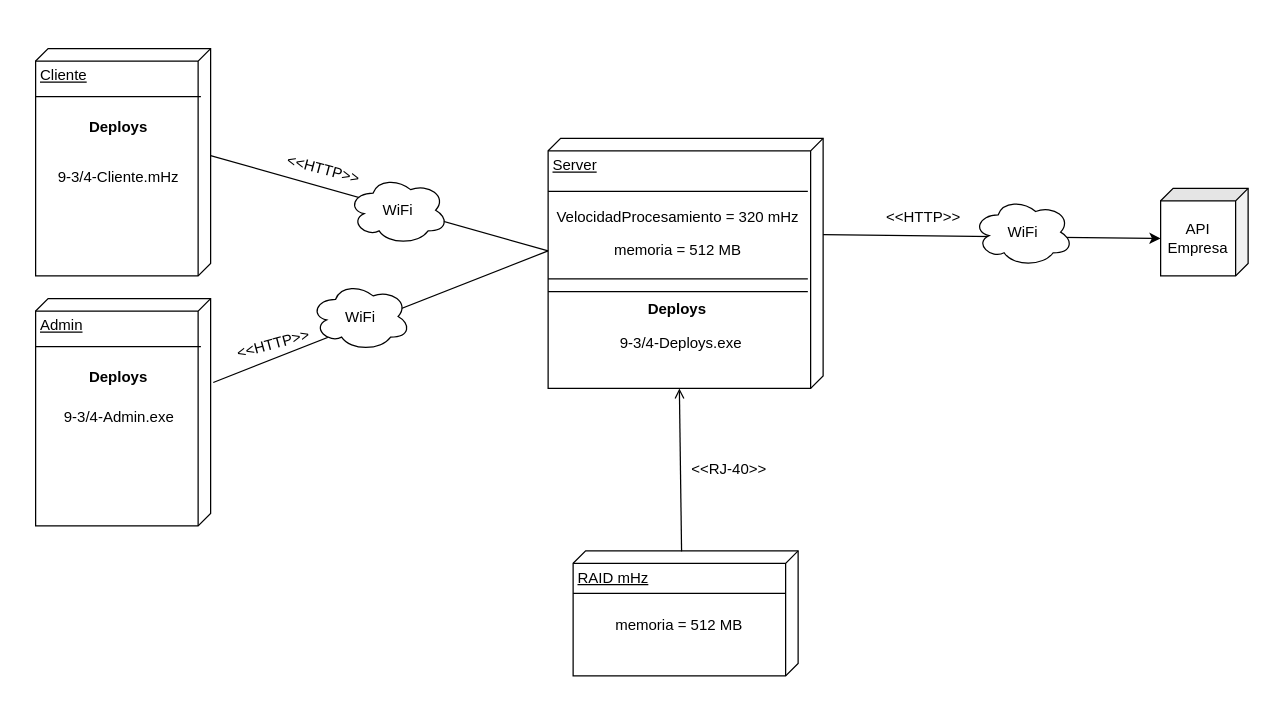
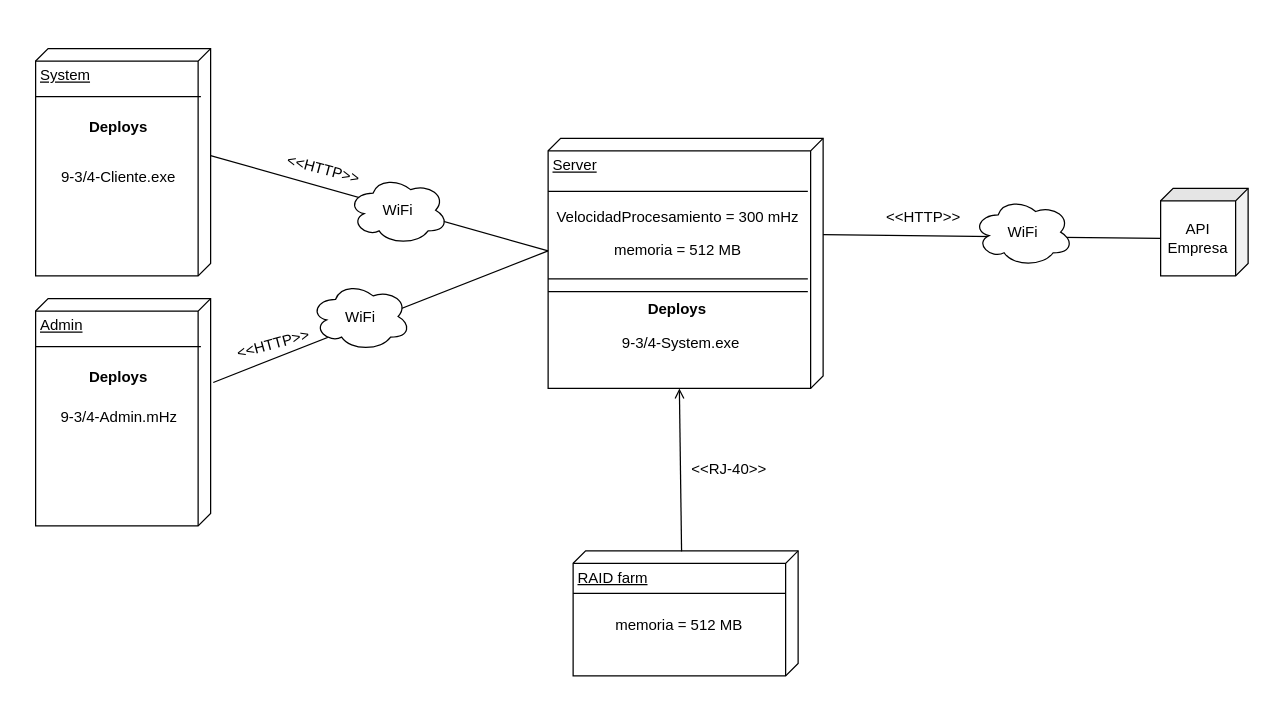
  <mxCell id="0" />
  <mxCell id="1" parent="0" />
  <mxCell id="2" value="" style="endArrow=none;html=1;rounded=0;entryX=0;entryY=0.5;entryDx=0;entryDy=0;exitX=0.369;exitY=-0.015;exitDx=0;exitDy=0;exitPerimeter=0;" parent="1" source="25" target="9" edge="1"><mxGeometry width="50" height="50" relative="1" as="geometry"><mxPoint x="133" y="303.162" as="sourcePoint" /><mxPoint x="409.12" y="179.46" as="targetPoint" /></mxGeometry></mxCell>
  <mxCell id="3" value="API Empresa" style="shape=cube;whiteSpace=wrap;html=1;boundedLbl=1;backgroundOutline=1;darkOpacity=0.05;darkOpacity2=0.1;rotation=0;size=10;direction=south;" parent="1" vertex="1"><mxGeometry x="928" y="150" width="70" height="70" as="geometry" /></mxCell>
  <mxCell id="4" value="&amp;lt;&amp;lt;HTTP&amp;gt;&amp;gt;" style="text;html=1;align=center;verticalAlign=middle;resizable=0;points=[];autosize=1;strokeColor=none;fillColor=none;" parent="1" vertex="1"><mxGeometry x="698" y="157.5" width="80" height="30" as="geometry" /></mxCell>
  <mxCell id="5" value="" style="group" parent="1" vertex="1" connectable="0"><mxGeometry x="438" y="90" width="220" height="220" as="geometry" /></mxCell>
  <mxCell id="6" value="Server" style="verticalAlign=top;align=left;spacingTop=8;spacingLeft=2;spacingRight=12;shape=cube;size=10;direction=south;fontStyle=4;html=1;" parent="5" vertex="1"><mxGeometry y="20" width="220" height="200" as="geometry" /></mxCell>
  <mxCell id="7" value="" style="line;strokeWidth=1;fillColor=none;align=left;verticalAlign=middle;spacingTop=-1;spacingLeft=3;spacingRight=3;rotatable=0;labelPosition=right;points=[];portConstraint=eastwest;" parent="5" vertex="1"><mxGeometry y="55" width="207.778" height="14.667" as="geometry" /></mxCell>
- <mxCell id="8" value="VelocidadProcesamiento = 320 mHz" style="text;html=1;strokeColor=none;fillColor=none;align=center;verticalAlign=middle;whiteSpace=wrap;rounded=0;labelBackgroundColor=#ffffff;" parent="5" vertex="1"><mxGeometry y="55.004" width="207.778" height="55" as="geometry" /></mxCell>
+ <mxCell id="8" value="VelocidadProcesamiento = 300 mHz" style="text;html=1;strokeColor=none;fillColor=none;align=center;verticalAlign=middle;whiteSpace=wrap;rounded=0;labelBackgroundColor=#ffffff;" parent="5" vertex="1"><mxGeometry y="55.004" width="207.778" height="55" as="geometry" /></mxCell>
  <mxCell id="9" value="memoria = 512 MB" style="text;html=1;strokeColor=none;fillColor=none;align=center;verticalAlign=middle;whiteSpace=wrap;rounded=0;labelBackgroundColor=#ffffff;" parent="5" vertex="1"><mxGeometry y="82.5" width="207.778" height="55" as="geometry" /></mxCell>
  <mxCell id="10" value="" style="line;strokeWidth=1;fillColor=none;align=left;verticalAlign=middle;spacingTop=-1;spacingLeft=3;spacingRight=3;rotatable=0;labelPosition=right;points=[];portConstraint=eastwest;labelBackgroundColor=#ffffff;" parent="5" vertex="1"><mxGeometry y="127.146" width="207.778" height="10.353" as="geometry" /></mxCell>
  <mxCell id="11" value="" style="line;strokeWidth=1;fillColor=none;align=left;verticalAlign=middle;spacingTop=-1;spacingLeft=3;spacingRight=3;rotatable=0;labelPosition=right;points=[];portConstraint=eastwest;labelBackgroundColor=#ffffff;" parent="5" vertex="1"><mxGeometry y="137.5" width="207.778" height="10.353" as="geometry" /></mxCell>
  <mxCell id="12" value="&lt;b&gt;Deploys&lt;/b&gt;" style="text;html=1;strokeColor=none;fillColor=none;align=center;verticalAlign=middle;whiteSpace=wrap;rounded=0;labelBackgroundColor=#ffffff;" parent="5" vertex="1"><mxGeometry x="67.222" y="137.494" width="73.333" height="38.824" as="geometry" /></mxCell>
- <mxCell id="13" value="9-3/4-Deploys.exe" style="text;html=1;strokeColor=none;fillColor=none;align=center;verticalAlign=middle;whiteSpace=wrap;rounded=0;labelBackgroundColor=#ffffff;" parent="5" vertex="1"><mxGeometry x="30.22" y="169.18" width="152.78" height="30" as="geometry" /></mxCell>
+ <mxCell id="13" value="9-3/4-System.exe" style="text;html=1;strokeColor=none;fillColor=none;align=center;verticalAlign=middle;whiteSpace=wrap;rounded=0;labelBackgroundColor=#ffffff;" parent="5" vertex="1"><mxGeometry x="30.22" y="169.18" width="152.78" height="30" as="geometry" /></mxCell>
  <mxCell id="14" value="" style="endArrow=none;html=1;rounded=0;entryX=0;entryY=1;entryDx=0;entryDy=0;" parent="1" target="8" edge="1"><mxGeometry width="50" height="50" relative="1" as="geometry"><mxPoint x="158" y="121" as="sourcePoint" /><mxPoint x="428" y="90" as="targetPoint" /></mxGeometry></mxCell>
- <mxCell id="15" value="" style="endArrow=classic;html=1;rounded=0;entryX=0;entryY=0;entryDx=40;entryDy=70;entryPerimeter=0;exitX=0.385;exitY=0;exitDx=0;exitDy=0;exitPerimeter=0;" parent="1" source="6" target="3" edge="1"><mxGeometry width="50" height="50" relative="1" as="geometry"><mxPoint x="618" y="171" as="sourcePoint" /><mxPoint x="778" y="171" as="targetPoint" /></mxGeometry></mxCell>
+ <mxCell id="15" value="" style="endArrow=none;html=1;rounded=0;entryX=0;entryY=0;entryDx=40;entryDy=70;entryPerimeter=0;exitX=0.385;exitY=0;exitDx=0;exitDy=0;exitPerimeter=0;" parent="1" source="6" target="3" edge="1"><mxGeometry width="50" height="50" relative="1" as="geometry"><mxPoint x="618" y="171" as="sourcePoint" /><mxPoint x="778" y="171" as="targetPoint" /></mxGeometry></mxCell>
  <mxCell id="16" value="WiFi" style="ellipse;shape=cloud;whiteSpace=wrap;html=1;labelBackgroundColor=#ffffff;" parent="1" vertex="1"><mxGeometry x="778" y="157.5" width="80" height="55" as="geometry" /></mxCell>
  <mxCell id="17" value="" style="group" parent="1" vertex="1" connectable="0"><mxGeometry x="28" y="20" width="190" height="200" as="geometry" /></mxCell>
- <mxCell id="18" value="Cliente" style="verticalAlign=top;align=left;spacingTop=8;spacingLeft=2;spacingRight=12;shape=cube;size=10;direction=south;fontStyle=4;html=1;" parent="17" vertex="1"><mxGeometry y="18.182" width="140" height="181.818" as="geometry" /></mxCell>
+ <mxCell id="18" value="System" style="verticalAlign=top;align=left;spacingTop=8;spacingLeft=2;spacingRight=12;shape=cube;size=10;direction=south;fontStyle=4;html=1;" parent="17" vertex="1"><mxGeometry y="18.182" width="140" height="181.818" as="geometry" /></mxCell>
  <mxCell id="19" value="" style="line;strokeWidth=1;fillColor=none;align=left;verticalAlign=middle;spacingTop=-1;spacingLeft=3;spacingRight=3;rotatable=0;labelPosition=right;points=[];portConstraint=eastwest;" parent="17" vertex="1"><mxGeometry y="50" width="132.222" height="13.333" as="geometry" /></mxCell>
  <mxCell id="20" value="&lt;b&gt;Deploys&lt;/b&gt;" style="text;html=1;strokeColor=none;fillColor=none;align=center;verticalAlign=middle;whiteSpace=wrap;rounded=0;labelBackgroundColor=#ffffff;" parent="17" vertex="1"><mxGeometry x="42.778" y="63.331" width="46.667" height="35.294" as="geometry" /></mxCell>
- <mxCell id="21" value="9-3/4-Cliente.mHz" style="text;html=1;strokeColor=none;fillColor=none;align=center;verticalAlign=middle;whiteSpace=wrap;rounded=0;labelBackgroundColor=#ffffff;" parent="17" vertex="1"><mxGeometry x="-7.22" y="106.62" width="147.22" height="29.38" as="geometry" /></mxCell>
+ <mxCell id="21" value="9-3/4-Cliente.exe" style="text;html=1;strokeColor=none;fillColor=none;align=center;verticalAlign=middle;whiteSpace=wrap;rounded=0;labelBackgroundColor=#ffffff;" parent="17" vertex="1"><mxGeometry x="-7.22" y="106.62" width="147.22" height="29.38" as="geometry" /></mxCell>
  <mxCell id="22" value="WiFi" style="ellipse;shape=cloud;whiteSpace=wrap;html=1;labelBackgroundColor=#ffffff;" parent="1" vertex="1"><mxGeometry x="278" y="140" width="80" height="55" as="geometry" /></mxCell>
  <mxCell id="23" value="WiFi" style="ellipse;shape=cloud;whiteSpace=wrap;html=1;labelBackgroundColor=#ffffff;" parent="1" vertex="1"><mxGeometry x="248" y="225" width="80" height="55" as="geometry" /></mxCell>
  <mxCell id="24" value="" style="group" parent="1" vertex="1" connectable="0"><mxGeometry x="28" y="220" width="190" height="200" as="geometry" /></mxCell>
  <mxCell id="25" value="Admin" style="verticalAlign=top;align=left;spacingTop=8;spacingLeft=2;spacingRight=12;shape=cube;size=10;direction=south;fontStyle=4;html=1;" parent="24" vertex="1"><mxGeometry y="18.182" width="140" height="181.818" as="geometry" /></mxCell>
  <mxCell id="26" value="" style="line;strokeWidth=1;fillColor=none;align=left;verticalAlign=middle;spacingTop=-1;spacingLeft=3;spacingRight=3;rotatable=0;labelPosition=right;points=[];portConstraint=eastwest;" parent="24" vertex="1"><mxGeometry y="50" width="132.222" height="13.333" as="geometry" /></mxCell>
  <mxCell id="27" value="&lt;b&gt;Deploys&lt;/b&gt;" style="text;html=1;strokeColor=none;fillColor=none;align=center;verticalAlign=middle;whiteSpace=wrap;rounded=0;labelBackgroundColor=#ffffff;" parent="24" vertex="1"><mxGeometry x="42.778" y="63.331" width="46.667" height="35.294" as="geometry" /></mxCell>
- <mxCell id="28" value="9-3/4-Admin.exe" style="text;html=1;strokeColor=none;fillColor=none;align=center;verticalAlign=middle;whiteSpace=wrap;rounded=0;labelBackgroundColor=#ffffff;" parent="24" vertex="1"><mxGeometry x="-6.22" y="98.62" width="146.22" height="29.38" as="geometry" /></mxCell>
+ <mxCell id="28" value="9-3/4-Admin.mHz" style="text;html=1;strokeColor=none;fillColor=none;align=center;verticalAlign=middle;whiteSpace=wrap;rounded=0;labelBackgroundColor=#ffffff;" parent="24" vertex="1"><mxGeometry x="-6.22" y="98.62" width="146.22" height="29.38" as="geometry" /></mxCell>
  <mxCell id="29" value="&amp;lt;&amp;lt;RJ-40&amp;gt;&amp;gt;" style="text;html=1;strokeColor=none;fillColor=none;align=center;verticalAlign=middle;whiteSpace=wrap;rounded=0;labelBackgroundColor=#ffffff;" parent="1" vertex="1"><mxGeometry x="548" y="360" width="70" height="30" as="geometry" /></mxCell>
  <mxCell id="30" value="" style="group" parent="1" vertex="1" connectable="0"><mxGeometry x="458" y="440" width="180" height="120" as="geometry" /></mxCell>
- <mxCell id="31" value="&lt;span style=&quot;white-space: pre;&quot;&gt;RAID mHz&lt;/span&gt;" style="verticalAlign=top;align=left;spacingTop=8;spacingLeft=2;spacingRight=12;shape=cube;size=10;direction=south;fontStyle=4;html=1;" parent="30" vertex="1"><mxGeometry width="180" height="100" as="geometry" /></mxCell>
+ <mxCell id="31" value="&lt;span style=&quot;white-space: pre;&quot;&gt;RAID farm&lt;/span&gt;" style="verticalAlign=top;align=left;spacingTop=8;spacingLeft=2;spacingRight=12;shape=cube;size=10;direction=south;fontStyle=4;html=1;" parent="30" vertex="1"><mxGeometry width="180" height="100" as="geometry" /></mxCell>
  <mxCell id="32" value="" style="line;strokeWidth=1;fillColor=none;align=left;verticalAlign=middle;spacingTop=-1;spacingLeft=3;spacingRight=3;rotatable=0;labelPosition=right;points=[];portConstraint=eastwest;" parent="30" vertex="1"><mxGeometry y="30" width="170" height="8.0" as="geometry" /></mxCell>
  <mxCell id="33" value="memoria = 512 MB" style="text;html=1;strokeColor=none;fillColor=none;align=center;verticalAlign=middle;whiteSpace=wrap;rounded=0;labelBackgroundColor=#ffffff;" parent="30" vertex="1"><mxGeometry y="45.0" width="170" height="30" as="geometry" /></mxCell>
  <mxCell id="34" value="" style="endArrow=open;html=1;rounded=0;entryX=0;entryY=0;entryDx=200;entryDy=115;entryPerimeter=0;exitX=0.004;exitY=0.518;exitDx=0;exitDy=0;exitPerimeter=0;" parent="1" source="31" target="6" edge="1"><mxGeometry width="50" height="50" relative="1" as="geometry"><mxPoint x="568" y="360" as="sourcePoint" /><mxPoint x="618" y="310" as="targetPoint" /></mxGeometry></mxCell>
  <mxCell id="35" value="&amp;lt;&amp;lt;HTTP&amp;gt;&amp;gt;" style="text;html=1;align=center;verticalAlign=middle;resizable=0;points=[];autosize=1;strokeColor=none;fillColor=none;rotation=-15;" parent="1" vertex="1"><mxGeometry x="178" y="260" width="80" height="30" as="geometry" /></mxCell>
  <mxCell id="36" value="&amp;lt;&amp;lt;HTTP&amp;gt;&amp;gt;" style="text;html=1;align=center;verticalAlign=middle;resizable=0;points=[];autosize=1;strokeColor=none;fillColor=none;rotation=15;" parent="1" vertex="1"><mxGeometry x="218" y="120" width="80" height="30" as="geometry" /></mxCell>
